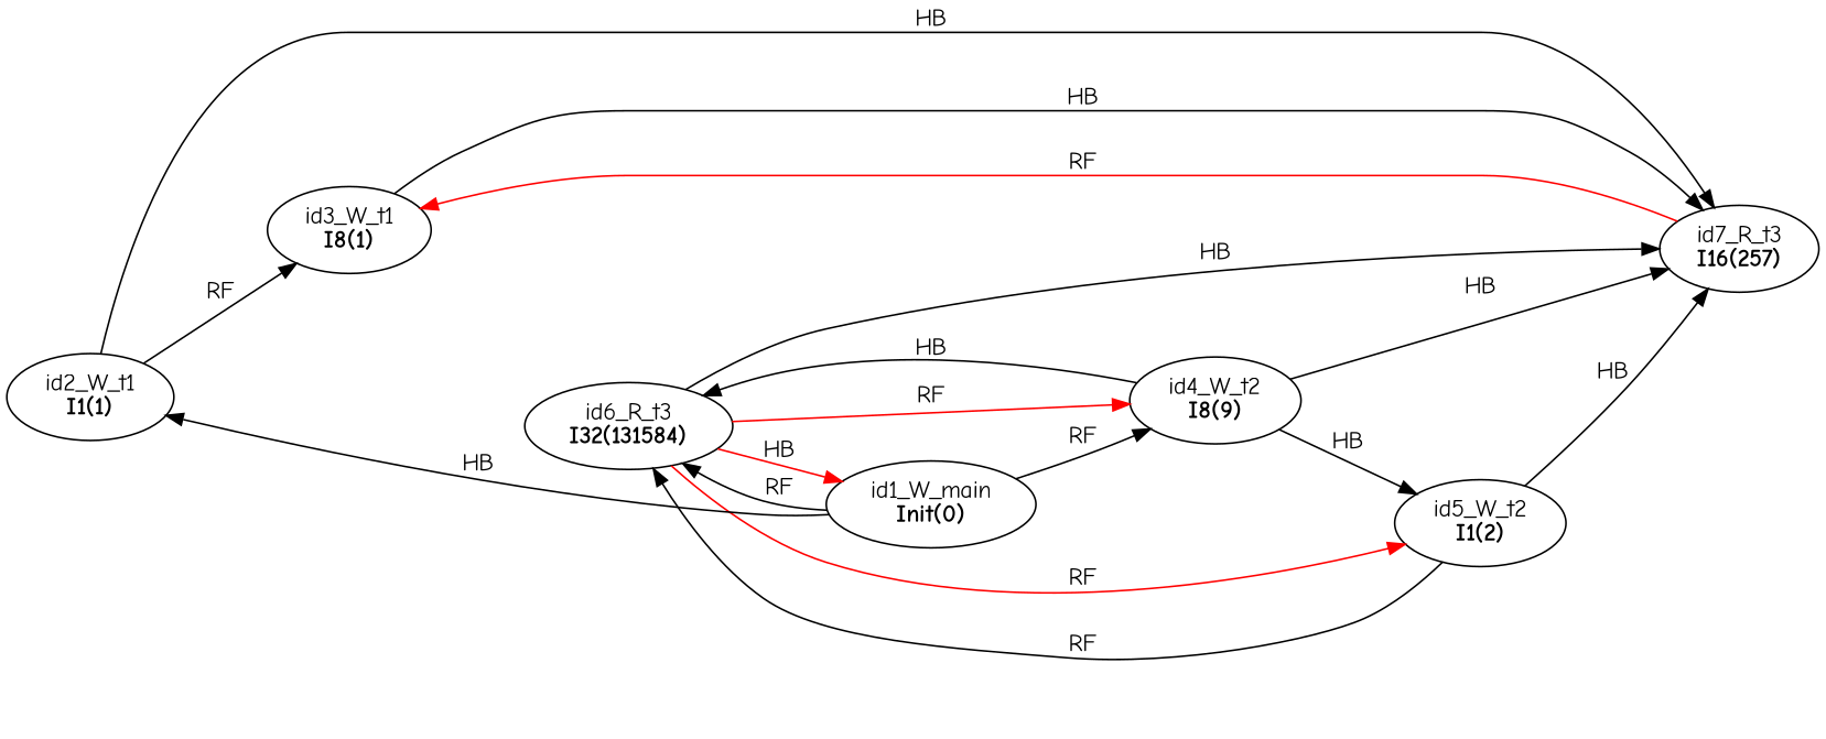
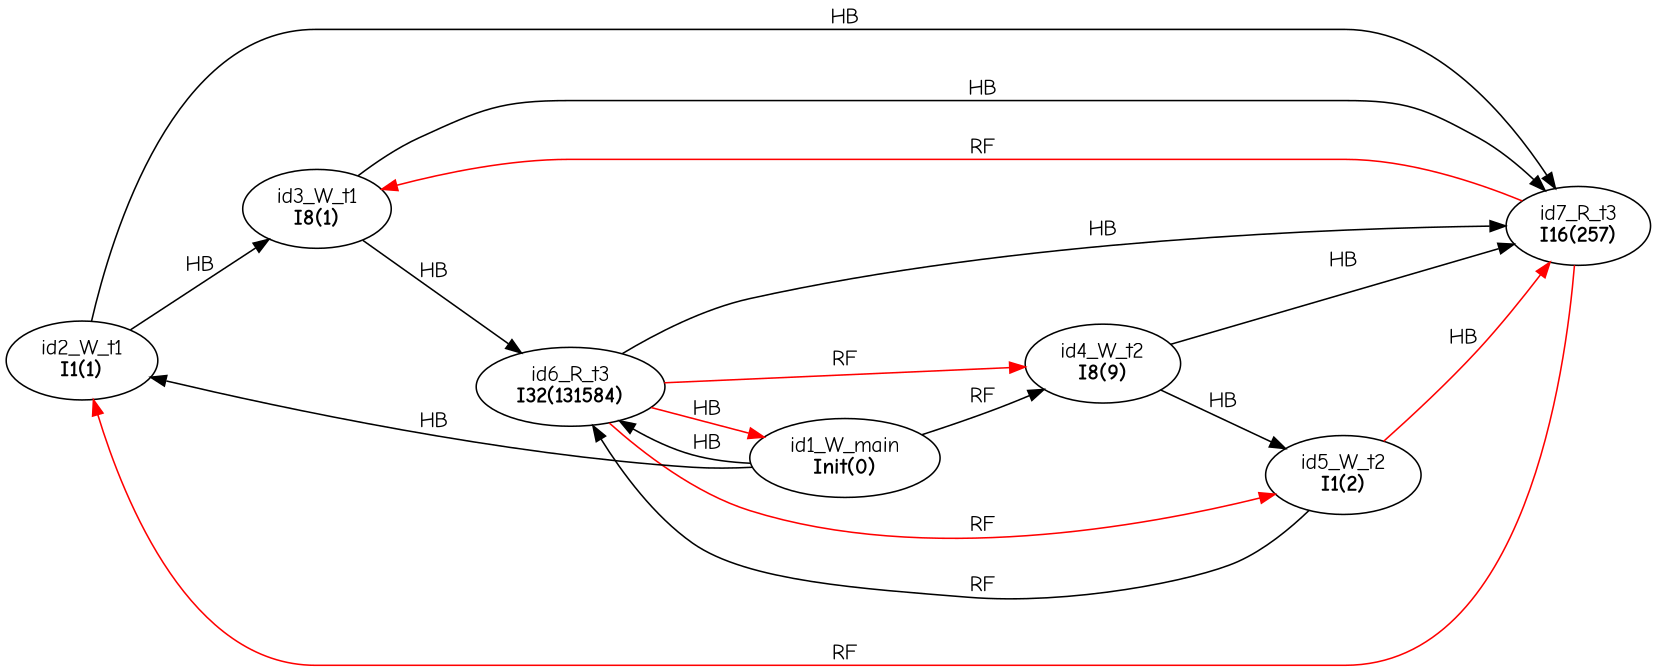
  digraph {
    fontname="Comic Neue"
    rankdir=LR
    splines=true
    node [fontname="Comic Neue"]
    edge [color=black fontname="Comic Neue"]
    n1 [label=<id2_W_t1<br/><B>I1(1)</B>>]
    n2 [label=<id3_W_t1<br/><B>I8(1)</B>>]
    n3 [label=<id7_R_t3<br/><B>I16(257)</B>>]
    n4 [label=<id4_W_t2<br/><B>I8(9)</B>>]
    n5 [label=<id5_W_t2<br/><B>I1(2)</B>>]
    n6 [label=<id6_R_t3<br/><B>I32(131584)</B>>]
    n7 [label=<id1_W_main<br/><B>Init(0)</B>>]
-   n1 -> n2 [label=RF]
+   n1 -> n2 [label=HB]
    n1 -> n3 [label=HB]
    n2 -> n3 [label=HB]
+   n3 -> n1 [color=red label=RF]
    n3 -> n2 [color=red label=RF]
    n4 -> n3 [label=HB]
    n4 -> n5 [label=HB]
-   n4 -> n6 [label=HB]
-   n5 -> n3 [label=HB]
+   n2 -> n6 [label=HB]
+   n5 -> n3 [color=red label=HB]
    n5 -> n6 [label=RF]
    n6 -> n3 [label=HB]
    n6 -> n4 [color=red label=RF]
    n6 -> n5 [color=red label=RF]
    n6 -> n7 [color=red label=HB]
    n7 -> n1 [label=HB]
    n7 -> n4 [label=RF]
-   n7 -> n6 [label=RF]
+   n7 -> n6 [label=HB]
  }
